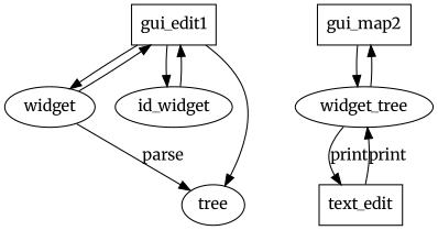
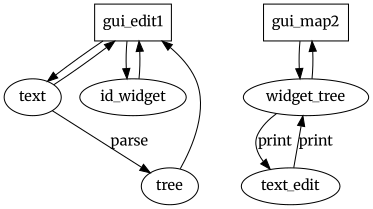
  digraph {
    fontname=Merriweather
    node [fontname=Merriweather]
    edge [fontname=Merriweather]
    gui_edit1 [shape=rect]
-   n2 [label=widget]
+   n2 [label=text]
    n3 [label=id_widget]
    n4 [label=tree]
    n5 [label=gui_map2 shape=rect]
    widget_tree
-   n7 [label=text_edit shape=rect]
+   n7 [label=text_edit shape=ellipse]
    gui_edit1 -> n2
    gui_edit1 -> n3
    n2 -> gui_edit1
    n2 -> n4 [label=parse]
    n3 -> gui_edit1
-   gui_edit1 -> n4
+   n4 -> gui_edit1
    n5 -> widget_tree
    widget_tree -> n5
    widget_tree -> n7 [label=print]
    n7 -> widget_tree [label=print]
  }
